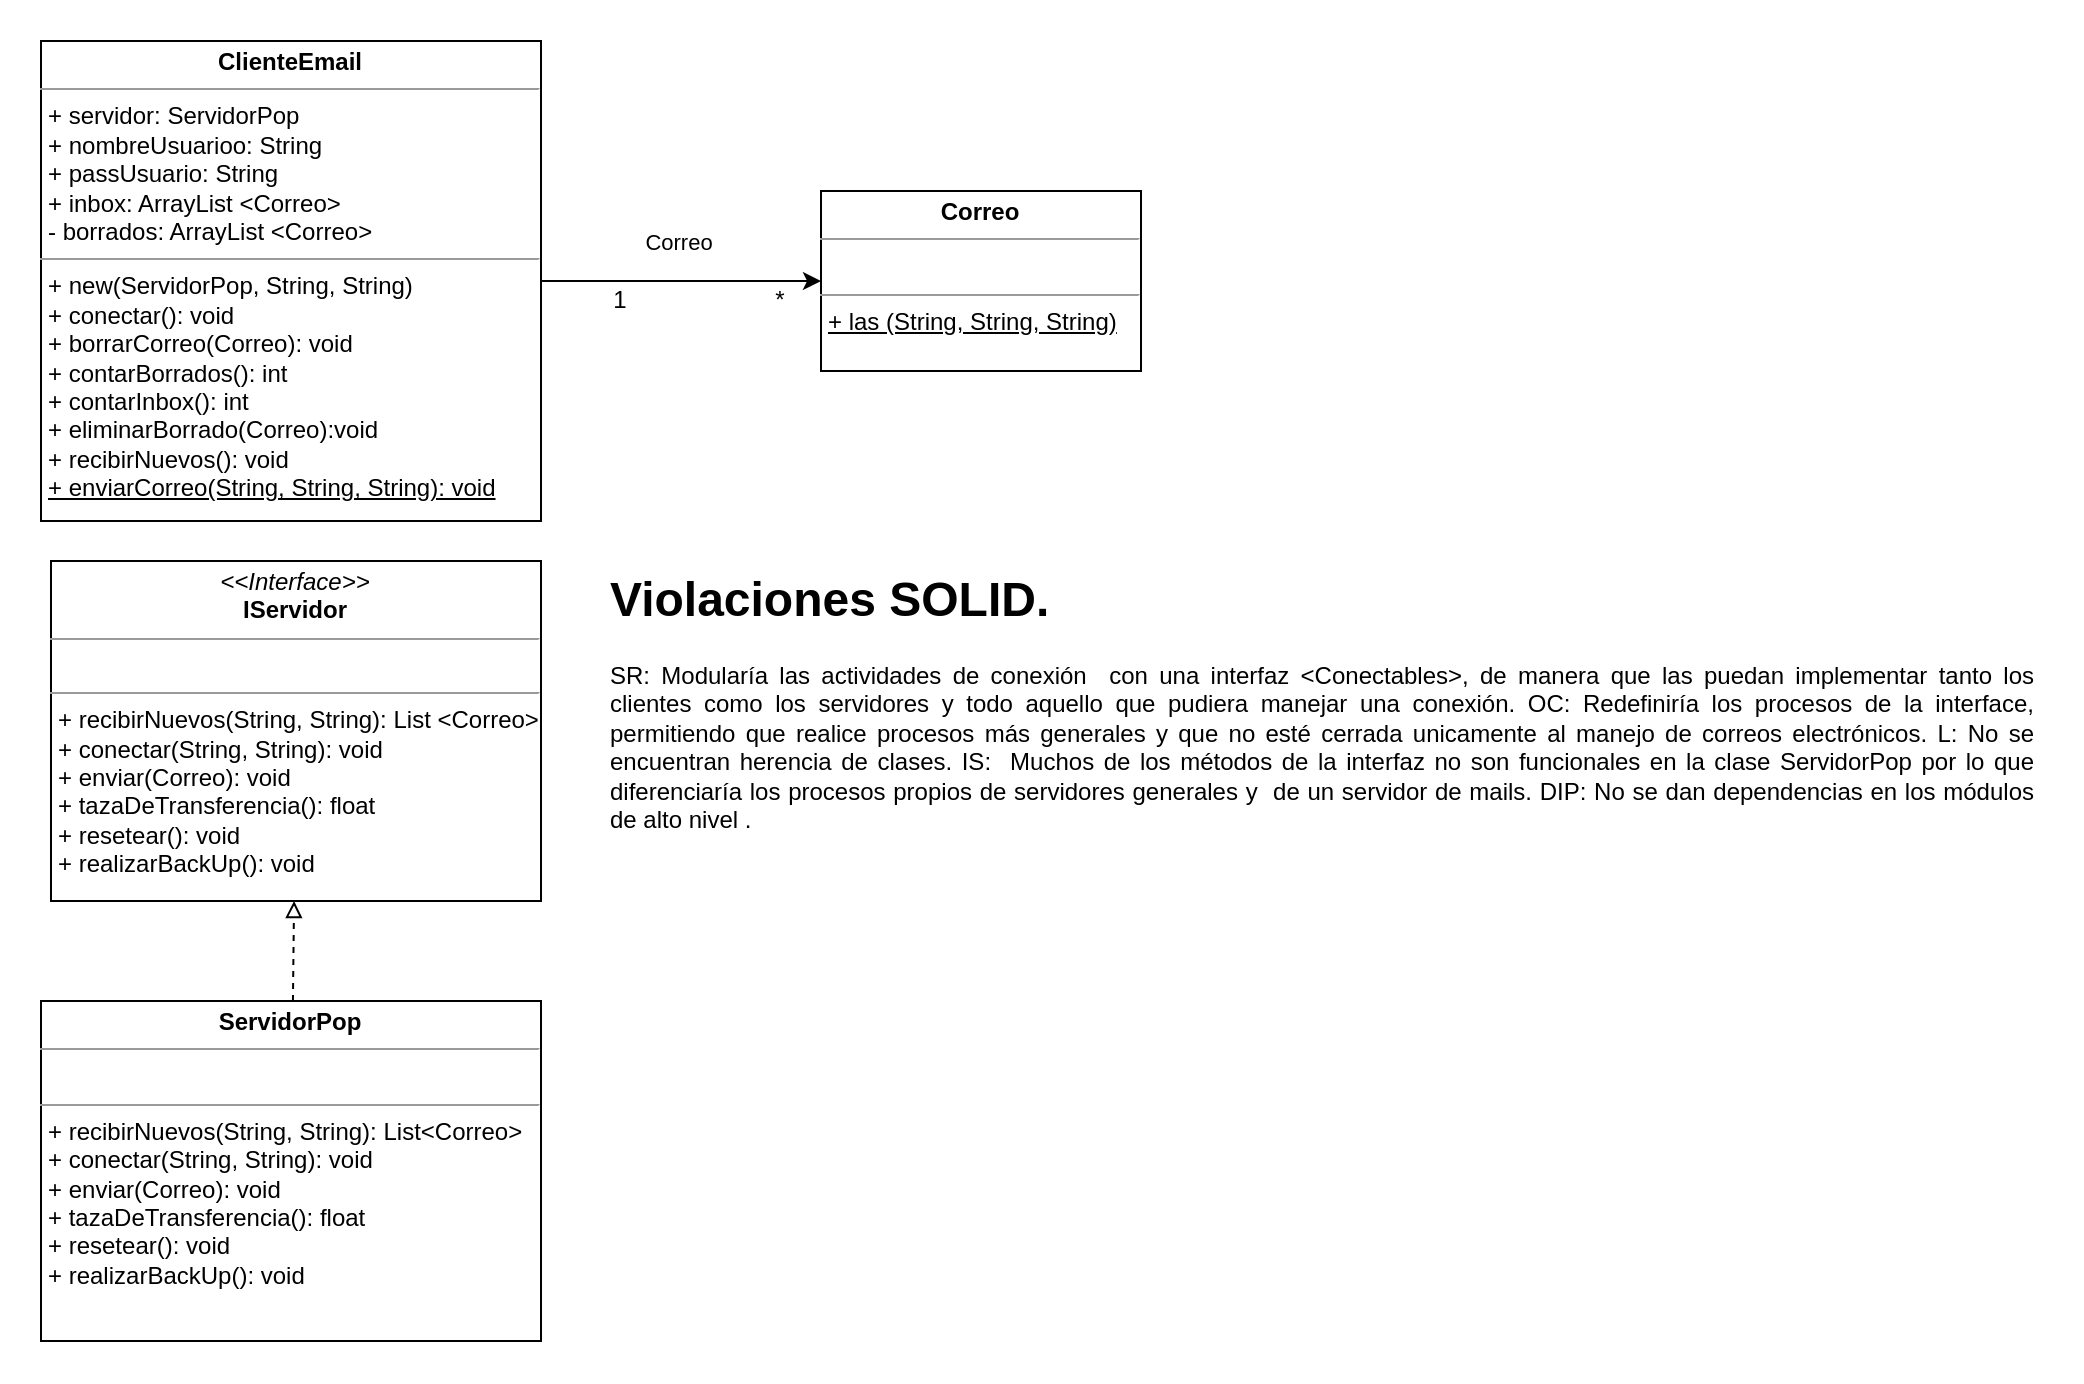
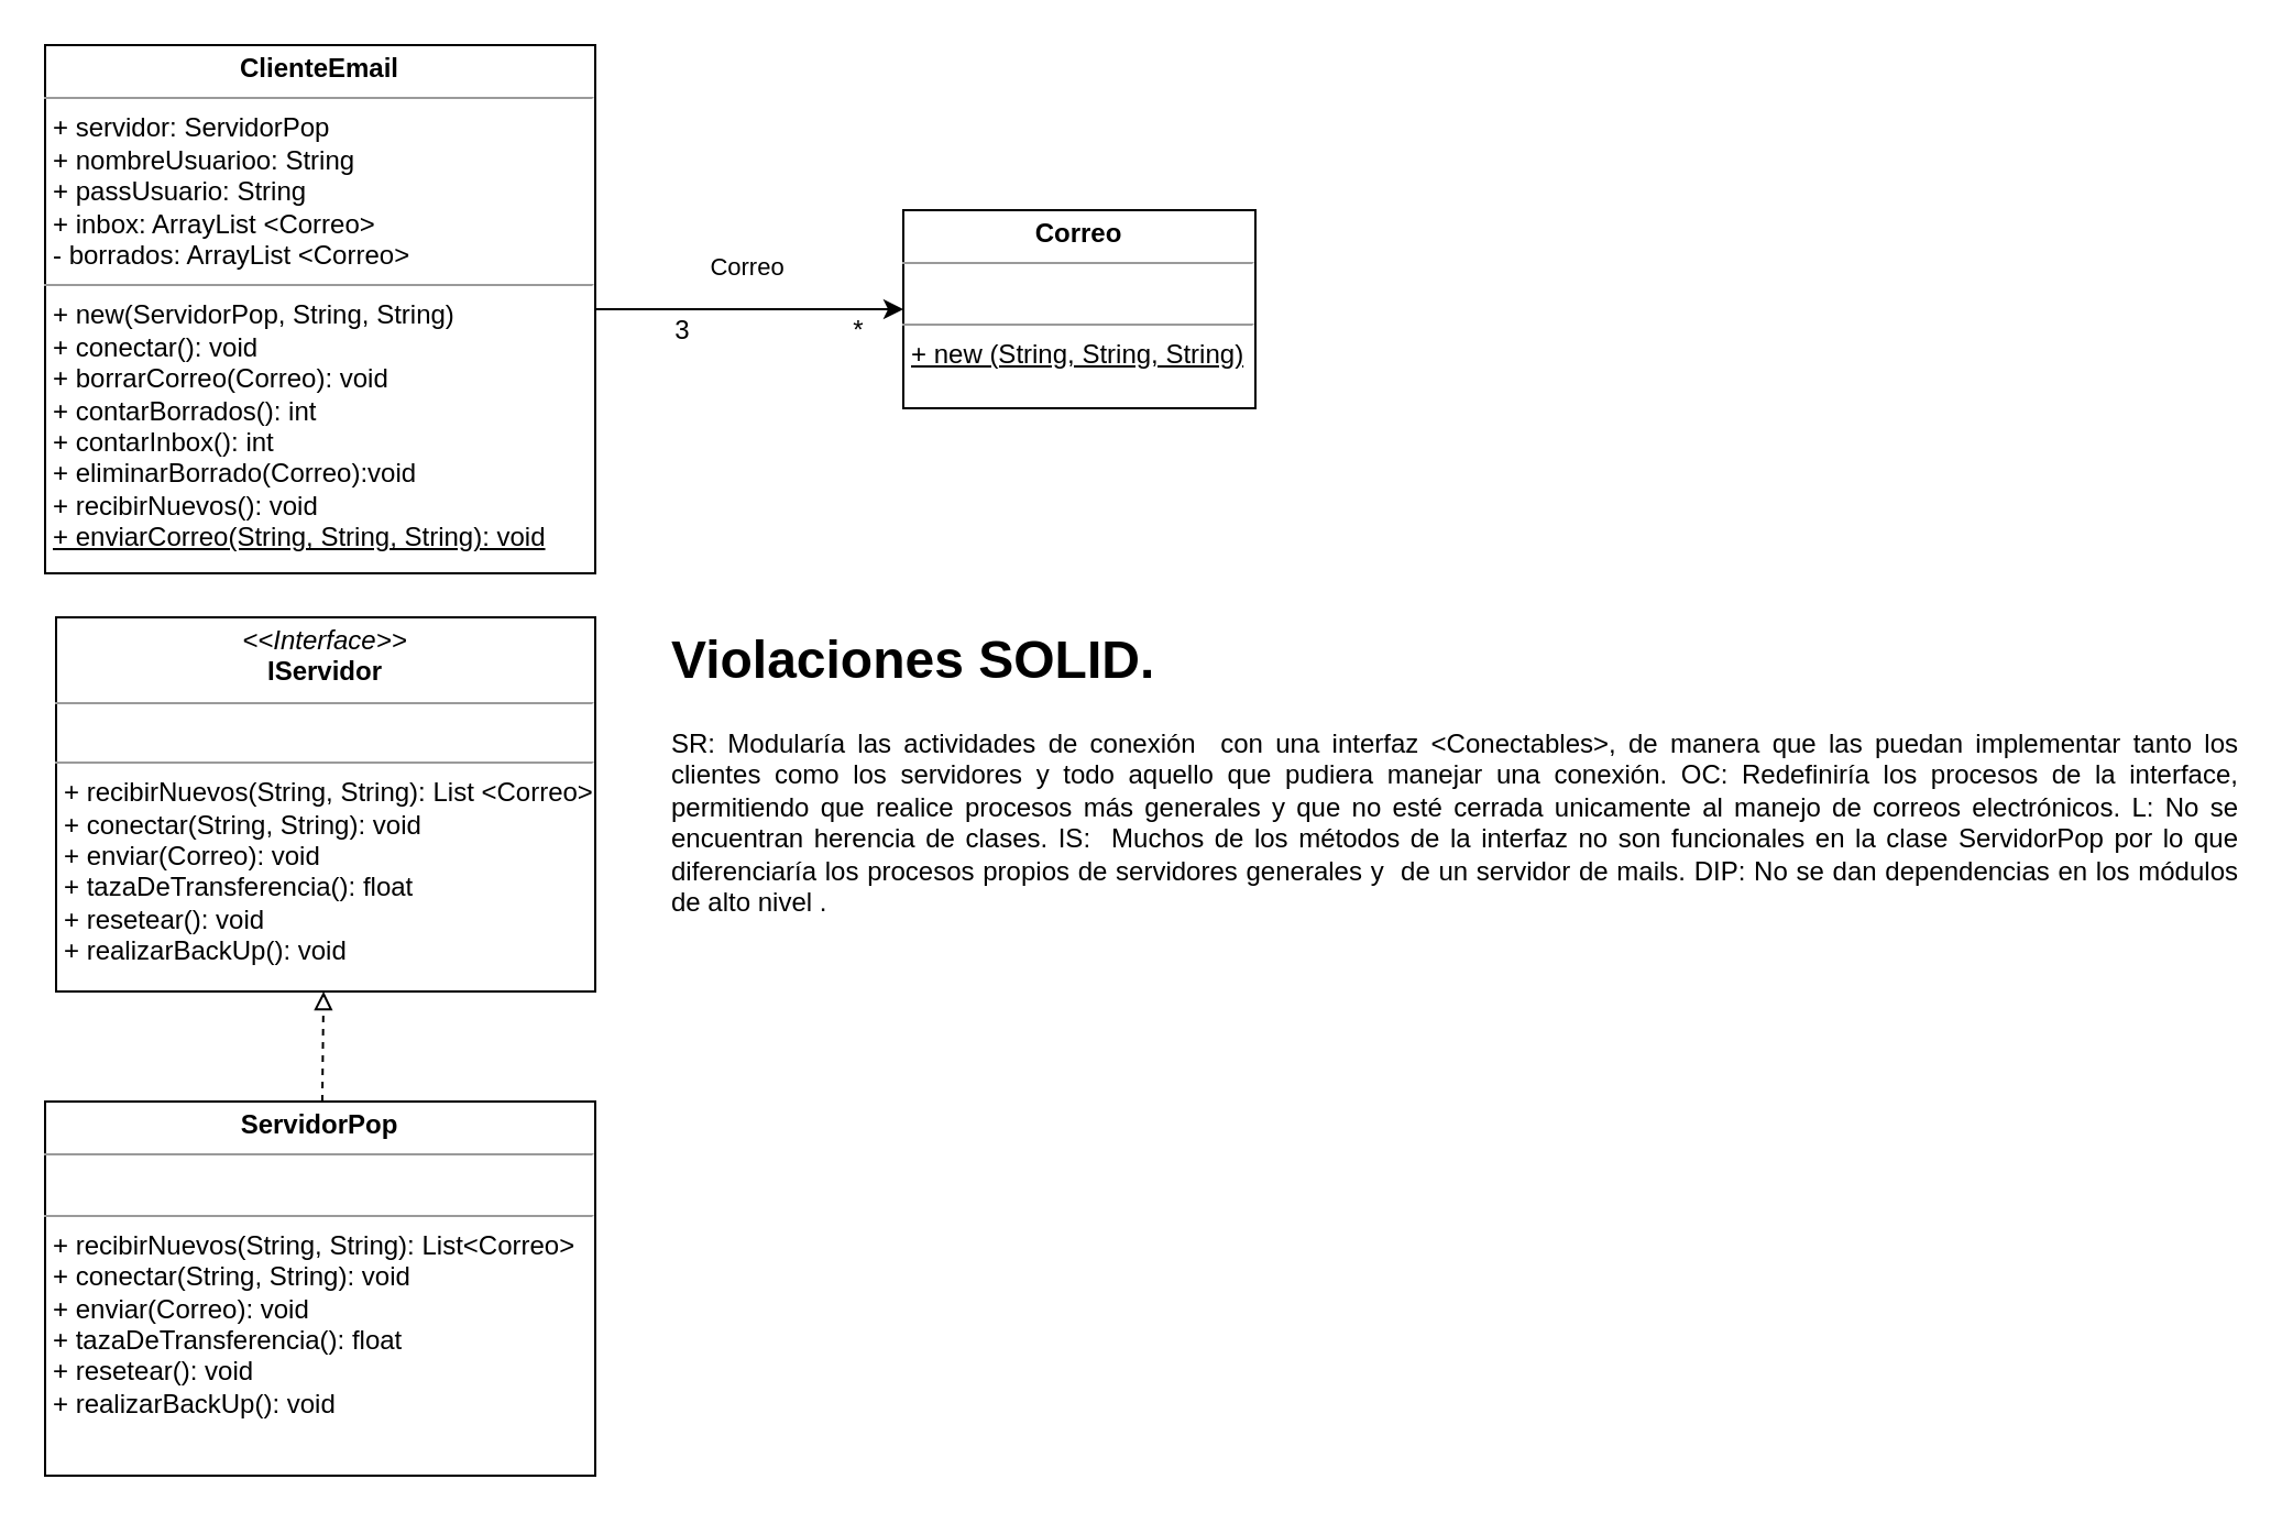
  <mxCell id="0" />
  <mxCell id="1" parent="0" />
  <mxCell id="2" value="&lt;p style=&quot;margin: 0px ; margin-top: 4px ; text-align: center&quot;&gt;&lt;b&gt;ClienteEmail&lt;/b&gt;&lt;/p&gt;&lt;hr size=&quot;1&quot;&gt;&lt;p style=&quot;margin: 0px ; margin-left: 4px&quot;&gt;+ servidor: ServidorPop&lt;/p&gt;&lt;p style=&quot;margin: 0px ; margin-left: 4px&quot;&gt;+ nombreUsuarioo: String&lt;/p&gt;&lt;p style=&quot;margin: 0px ; margin-left: 4px&quot;&gt;+ passUsuario: String&lt;/p&gt;&lt;p style=&quot;margin: 0px ; margin-left: 4px&quot;&gt;+ inbox: ArrayList &amp;lt;Correo&amp;gt;&lt;/p&gt;&lt;p style=&quot;margin: 0px ; margin-left: 4px&quot;&gt;- borrados: ArrayList &amp;lt;Correo&amp;gt;&lt;br&gt;&lt;/p&gt;&lt;hr size=&quot;1&quot;&gt;&lt;p style=&quot;margin: 0px ; margin-left: 4px&quot;&gt;+ new(ServidorPop, String, String)&lt;/p&gt;&lt;p style=&quot;margin: 0px ; margin-left: 4px&quot;&gt;+ conectar(): void&lt;/p&gt;&lt;p style=&quot;margin: 0px ; margin-left: 4px&quot;&gt;+ borrarCorreo(Correo): void&lt;/p&gt;&lt;p style=&quot;margin: 0px ; margin-left: 4px&quot;&gt;+ contarBorrados(): int&lt;/p&gt;&lt;p style=&quot;margin: 0px ; margin-left: 4px&quot;&gt;+ contarInbox(): int&lt;/p&gt;&lt;p style=&quot;margin: 0px ; margin-left: 4px&quot;&gt;+ eliminarBorrado(Correo):void&lt;/p&gt;&lt;p style=&quot;margin: 0px ; margin-left: 4px&quot;&gt;+ recibirNuevos(): void&lt;/p&gt;&lt;p style=&quot;margin: 0px ; margin-left: 4px&quot;&gt;&lt;u&gt;+ enviarCorreo(String, String, String): void&lt;/u&gt;&lt;/p&gt;" style="verticalAlign=top;align=left;overflow=fill;fontSize=12;fontFamily=Helvetica;html=1;" parent="1" vertex="1"><mxGeometry x="20" y="20" width="250" height="240" as="geometry" /></mxCell>
  <mxCell id="3" value="&lt;p style=&quot;margin: 0px ; margin-top: 4px ; text-align: center&quot;&gt;&lt;b&gt;ServidorPop&lt;/b&gt;&lt;/p&gt;&lt;hr size=&quot;1&quot;&gt;&lt;p style=&quot;margin: 0px ; margin-left: 4px&quot;&gt;&lt;br&gt;&lt;/p&gt;&lt;hr size=&quot;1&quot;&gt;&lt;p style=&quot;margin: 0px ; margin-left: 4px&quot;&gt;+ recibirNuevos(String, String): List&amp;lt;Correo&amp;gt;&lt;/p&gt;&lt;p style=&quot;margin: 0px ; margin-left: 4px&quot;&gt;+ conectar(String, String): void&lt;/p&gt;&lt;p style=&quot;margin: 0px ; margin-left: 4px&quot;&gt;+ enviar(Correo): void&lt;/p&gt;&lt;p style=&quot;margin: 0px ; margin-left: 4px&quot;&gt;+ tazaDeTransferencia(): float&lt;/p&gt;&lt;p style=&quot;margin: 0px ; margin-left: 4px&quot;&gt;+ resetear(): void&lt;/p&gt;&lt;p style=&quot;margin: 0px ; margin-left: 4px&quot;&gt;+ realizarBackUp(): void&lt;/p&gt;" style="verticalAlign=top;align=left;overflow=fill;fontSize=12;fontFamily=Helvetica;html=1;" parent="1" vertex="1"><mxGeometry x="20" y="500" width="250" height="170" as="geometry" /></mxCell>
- <mxCell id="4" value="&lt;p style=&quot;margin: 0px ; margin-top: 4px ; text-align: center&quot;&gt;&lt;b&gt;Correo&lt;/b&gt;&lt;/p&gt;&lt;hr size=&quot;1&quot;&gt;&lt;p style=&quot;margin: 0px ; margin-left: 4px&quot;&gt;&lt;br&gt;&lt;/p&gt;&lt;hr size=&quot;1&quot;&gt;&lt;p style=&quot;margin: 0px ; margin-left: 4px&quot;&gt;&lt;u&gt;+ las (String, String, String)&lt;/u&gt;&lt;/p&gt;" style="verticalAlign=top;align=left;overflow=fill;fontSize=12;fontFamily=Helvetica;html=1;" parent="1" vertex="1"><mxGeometry x="410" y="95" width="160" height="90" as="geometry" /></mxCell>
+ <mxCell id="4" value="&lt;p style=&quot;margin: 0px ; margin-top: 4px ; text-align: center&quot;&gt;&lt;b&gt;Correo&lt;/b&gt;&lt;/p&gt;&lt;hr size=&quot;1&quot;&gt;&lt;p style=&quot;margin: 0px ; margin-left: 4px&quot;&gt;&lt;br&gt;&lt;/p&gt;&lt;hr size=&quot;1&quot;&gt;&lt;p style=&quot;margin: 0px ; margin-left: 4px&quot;&gt;&lt;u&gt;+ new (String, String, String)&lt;/u&gt;&lt;/p&gt;" style="verticalAlign=top;align=left;overflow=fill;fontSize=12;fontFamily=Helvetica;html=1;" parent="1" vertex="1"><mxGeometry x="410" y="95" width="160" height="90" as="geometry" /></mxCell>
  <mxCell id="5" value="&lt;p style=&quot;margin: 0px ; margin-top: 4px ; text-align: center&quot;&gt;&lt;i&gt;&amp;lt;&amp;lt;Interface&amp;gt;&amp;gt;&lt;/i&gt;&lt;br&gt;&lt;b&gt;IServidor&lt;/b&gt;&lt;/p&gt;&lt;hr size=&quot;1&quot;&gt;&lt;p style=&quot;margin: 0px ; margin-left: 4px&quot;&gt;&lt;br&gt;&lt;/p&gt;&lt;hr size=&quot;1&quot;&gt;&lt;p style=&quot;margin: 0px ; margin-left: 4px&quot;&gt;+ recibirNuevos(String, String): List &amp;lt;Correo&amp;gt;&lt;/p&gt;&lt;p style=&quot;margin: 0px ; margin-left: 4px&quot;&gt;+ conectar(String, String): void&lt;/p&gt;&lt;p style=&quot;margin: 0px ; margin-left: 4px&quot;&gt;+ enviar(Correo): void&lt;/p&gt;&lt;p style=&quot;margin: 0px ; margin-left: 4px&quot;&gt;+ tazaDeTransferencia(): float&lt;/p&gt;&lt;p style=&quot;margin: 0px ; margin-left: 4px&quot;&gt;+ resetear(): void&lt;/p&gt;&lt;p style=&quot;margin: 0px ; margin-left: 4px&quot;&gt;+ realizarBackUp(): void&lt;/p&gt;" style="verticalAlign=top;align=left;overflow=fill;fontSize=12;fontFamily=Helvetica;html=1;" parent="1" vertex="1"><mxGeometry x="25" y="280" width="245" height="170" as="geometry" /></mxCell>
  <mxCell id="6" value="" style="endArrow=block;html=1;dashed=1;endFill=0;" parent="1" source="3" target="5" edge="1"><mxGeometry width="50" height="50" relative="1" as="geometry"><mxPoint x="310" y="340" as="sourcePoint" /><mxPoint x="360" y="290" as="targetPoint" /></mxGeometry></mxCell>
  <mxCell id="7" value="" style="group" parent="1" vertex="1" connectable="0"><mxGeometry x="290" y="140" width="120" height="20" as="geometry" /></mxCell>
  <mxCell id="8" value="" style="endArrow=classic;html=1;" parent="7" source="2" target="4" edge="1"><mxGeometry width="50" height="50" relative="1" as="geometry"><mxPoint x="-90" y="200" as="sourcePoint" /><mxPoint x="-40" y="150" as="targetPoint" /></mxGeometry></mxCell>
  <mxCell id="9" value="Correo" style="edgeLabel;html=1;align=center;verticalAlign=middle;resizable=0;points=[];" parent="8" vertex="1" connectable="0"><mxGeometry x="-0.029" y="4" relative="1" as="geometry"><mxPoint y="-16" as="offset" /></mxGeometry></mxCell>
- <mxCell id="10" value="1" style="text;html=1;strokeColor=none;fillColor=none;align=center;verticalAlign=middle;whiteSpace=wrap;rounded=0;" parent="7" vertex="1"><mxGeometry width="40" height="20" as="geometry" /></mxCell>
+ <mxCell id="10" value="3" style="text;html=1;strokeColor=none;fillColor=none;align=center;verticalAlign=middle;whiteSpace=wrap;rounded=0;" parent="7" vertex="1"><mxGeometry width="40" height="20" as="geometry" /></mxCell>
  <mxCell id="11" value="*" style="text;html=1;strokeColor=none;fillColor=none;align=center;verticalAlign=middle;whiteSpace=wrap;rounded=0;" parent="7" vertex="1"><mxGeometry x="80" width="40" height="20" as="geometry" /></mxCell>
  <mxCell id="12" value="&lt;h1&gt;Violaciones SOLID.&lt;/h1&gt;&lt;p style=&quot;text-align: justify&quot;&gt;SR: Modularía las actividades de conexión&amp;nbsp; con una interfaz &amp;lt;Conectables&amp;gt;, de manera que las puedan implementar tanto los clientes como los servidores y todo aquello que pudiera manejar una conexión. OC: Redefiniría los procesos de la interface, permitiendo que realice procesos más generales y que no esté cerrada unicamente al manejo de correos electrónicos. L: No se encuentran herencia de clases. IS:&amp;nbsp; Muchos de los métodos de la interfaz no son funcionales en la clase ServidorPop por lo que diferenciaría los procesos propios de servidores generales y&amp;nbsp; de un servidor de mails. DIP: No se dan dependencias en los módulos de alto nivel .&lt;/p&gt;" style="text;html=1;strokeColor=none;fillColor=none;spacing=5;spacingTop=-20;whiteSpace=wrap;overflow=hidden;rounded=0;" parent="1" vertex="1"><mxGeometry x="300" y="280" width="720" height="210" as="geometry" /></mxCell>
